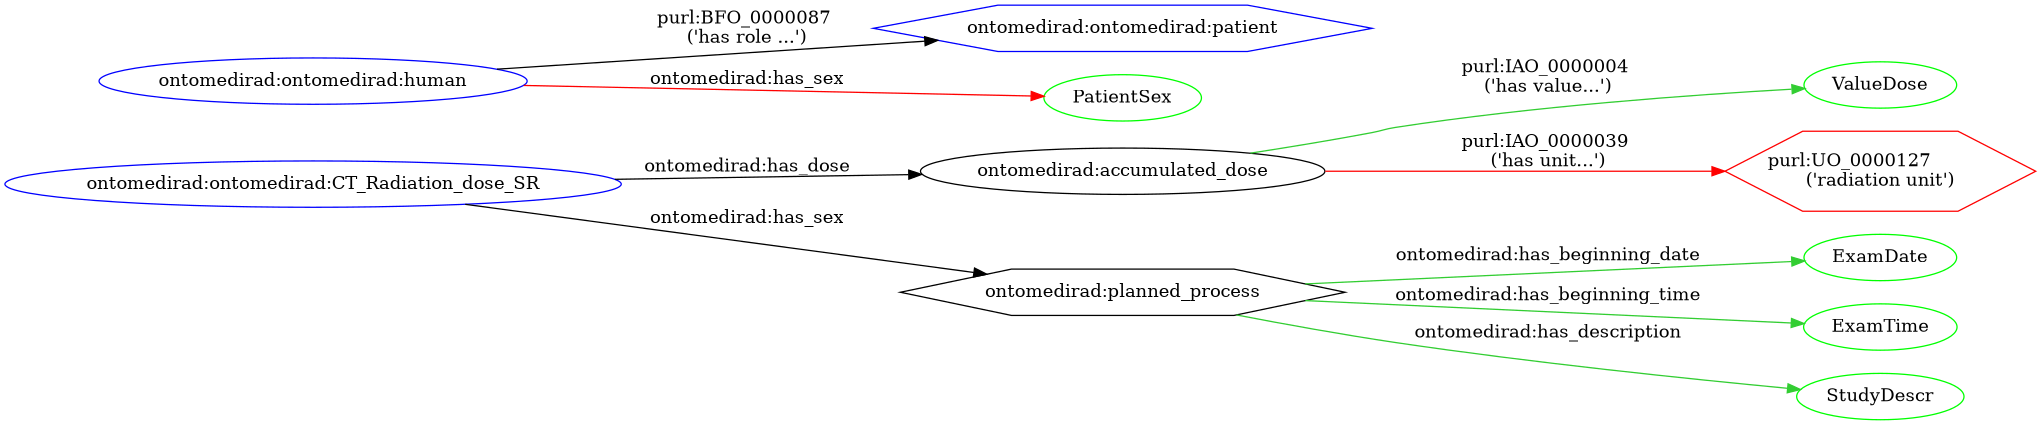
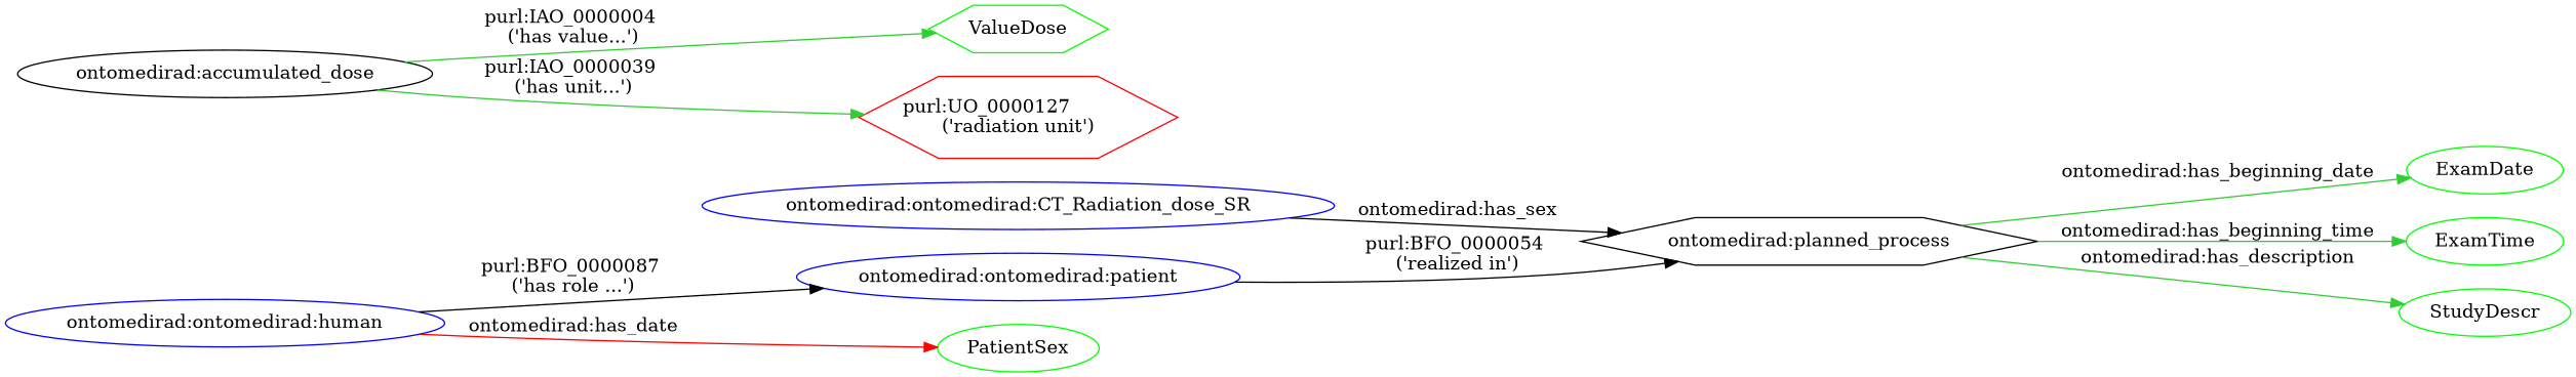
  digraph {
    rankdir=LR
    node [color=green]
    n1 [color=blue label="ontomedirad:ontomedirad:CT_Radiation_dose_SR"]
    n2 [label="ontomedirad:accumulated_dose" shape=ellipse color=""]
    n3 [label="ontomedirad:planned_process" shape=hexagon color=""]
-   ValueDose
+   ValueDose [shape=hexagon]
    n5 [color=red label="purl:UO_0000127 \l('radiation unit')" shape=hexagon]
    ExamDate
    ExamTime
    StudyDescr
-   n9 [color=blue label="ontomedirad:ontomedirad:patient" shape=hexagon]
+   n9 [color=blue label="ontomedirad:ontomedirad:patient"]
    n10 [color=blue label="ontomedirad:ontomedirad:human"]
    PatientSex
-   n1 -> n2 [label="ontomedirad:has_dose"]
    n1 -> n3 [label="ontomedirad:has_sex"]
    n2 -> ValueDose [color=limegreen label="purl:IAO_0000004 \l('has value...')"]
-   n2 -> n5 [color=red label="purl:IAO_0000039 \l('has unit...')"]
+   n2 -> n5 [color=limegreen label="purl:IAO_0000039 \l('has unit...')"]
    n3 -> ExamDate [color=limegreen label="ontomedirad:has_beginning_date"]
    n3 -> ExamTime [color=limegreen label="ontomedirad:has_beginning_time"]
    n3 -> StudyDescr [color=limegreen label="ontomedirad:has_description"]
+   n9 -> n3 [label="purl:BFO_0000054 \l('realized in')"]
    n10 -> n9 [label="purl:BFO_0000087 \l('has role ...')"]
-   n10 -> PatientSex [color=red label="ontomedirad:has_sex"]
+   n10 -> PatientSex [color=red label="ontomedirad:has_date"]
  }
